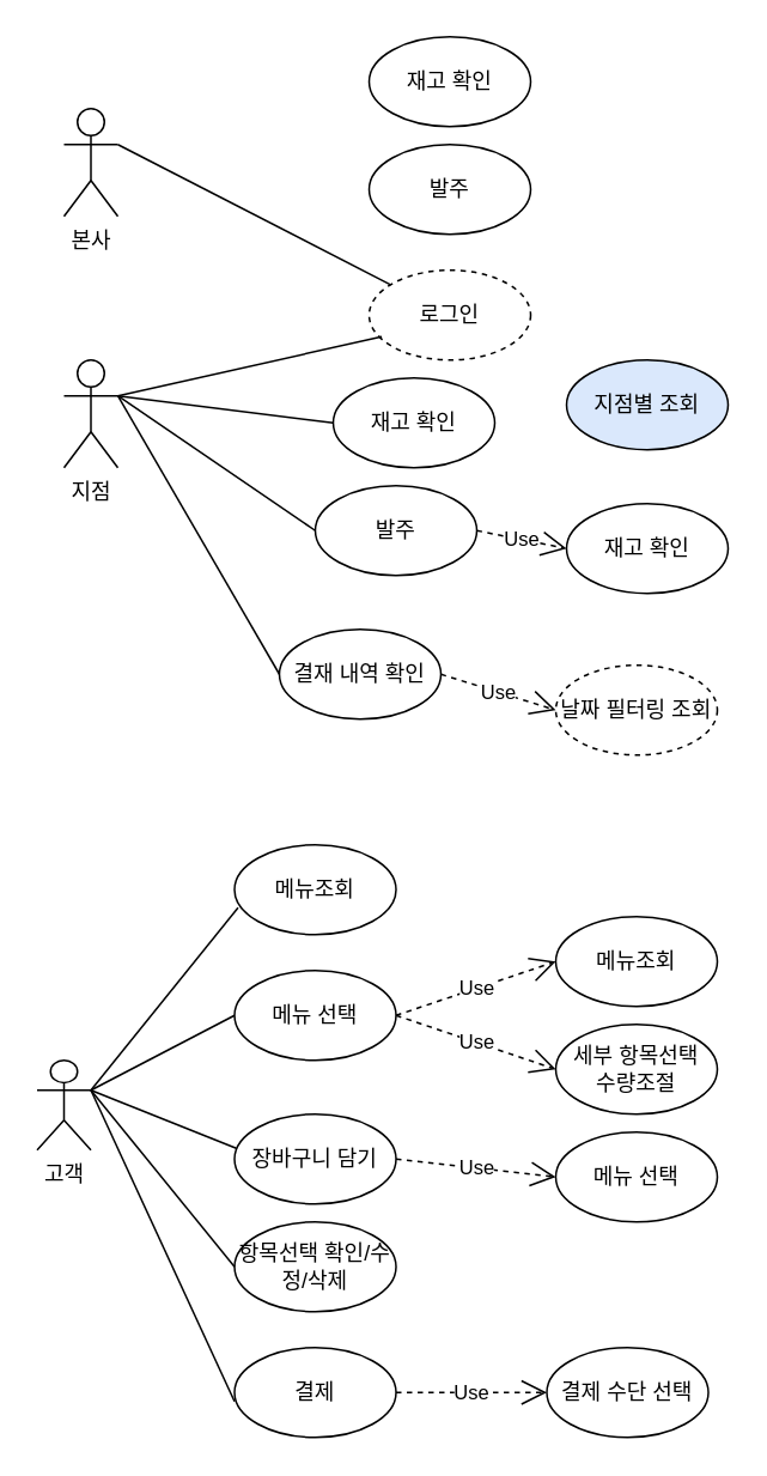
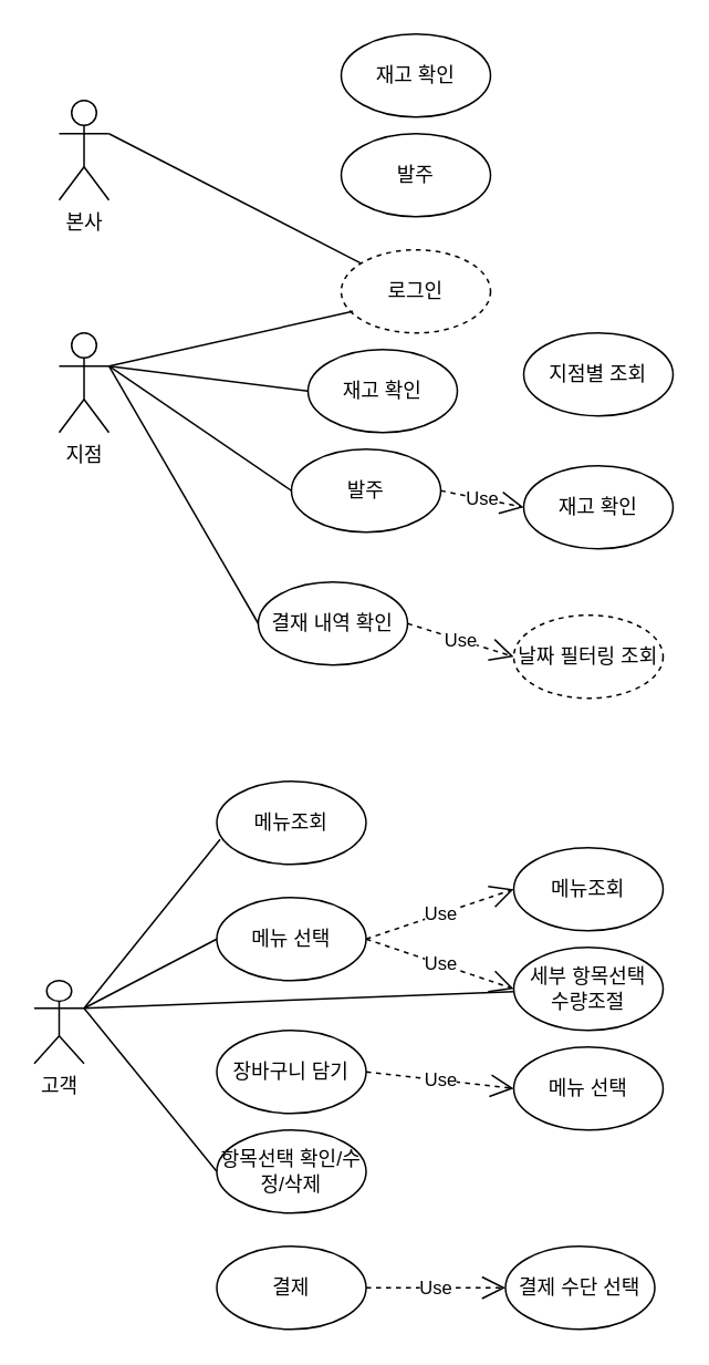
  <mxCell id="0" />
  <mxCell id="1" parent="0" />
  <mxCell id="2" value="본사" style="shape=umlActor;verticalLabelPosition=bottom;verticalAlign=top;html=1;outlineConnect=0;" parent="1" vertex="1"><mxGeometry x="35" y="60" width="30" height="60" as="geometry" /></mxCell>
  <mxCell id="3" value="지점" style="shape=umlActor;verticalLabelPosition=bottom;verticalAlign=top;html=1;outlineConnect=0;" parent="1" vertex="1"><mxGeometry x="35" y="200" width="30" height="60" as="geometry" /></mxCell>
  <mxCell id="4" value="고객" style="shape=umlActor;verticalLabelPosition=bottom;verticalAlign=top;html=1;outlineConnect=0;" parent="1" vertex="1"><mxGeometry x="20" y="590" width="30" height="50" as="geometry" /></mxCell>
  <mxCell id="5" value="&lt;font style=&quot;vertical-align: inherit;&quot;&gt;&lt;font style=&quot;vertical-align: inherit;&quot;&gt;&lt;font style=&quot;vertical-align: inherit;&quot;&gt;&lt;font style=&quot;vertical-align: inherit;&quot;&gt;&lt;font style=&quot;vertical-align: inherit;&quot;&gt;&lt;font style=&quot;vertical-align: inherit;&quot;&gt;로그인&lt;/font&gt;&lt;/font&gt;&lt;/font&gt;&lt;/font&gt;&lt;/font&gt;&lt;/font&gt;" style="ellipse;whiteSpace=wrap;html=1;dashed=1;" parent="1" vertex="1"><mxGeometry x="205" y="150" width="90" height="50" as="geometry" /></mxCell>
  <mxCell id="6" value="" style="endArrow=none;html=1;rounded=0;exitX=1;exitY=0.333;exitDx=0;exitDy=0;exitPerimeter=0;" parent="1" source="2" target="5" edge="1"><mxGeometry width="50" height="50" relative="1" as="geometry"><mxPoint x="215" y="220" as="sourcePoint" /><mxPoint x="265" y="170" as="targetPoint" /></mxGeometry></mxCell>
  <mxCell id="7" value="" style="endArrow=none;html=1;rounded=0;entryX=0.078;entryY=0.74;entryDx=0;entryDy=0;entryPerimeter=0;" parent="1" target="5" edge="1"><mxGeometry width="50" height="50" relative="1" as="geometry"><mxPoint x="65" y="220" as="sourcePoint" /><mxPoint x="218.18" y="219.998" as="targetPoint" /></mxGeometry></mxCell>
  <mxCell id="8" value="&lt;font style=&quot;vertical-align: inherit;&quot;&gt;&lt;font style=&quot;vertical-align: inherit;&quot;&gt;&lt;font style=&quot;vertical-align: inherit;&quot;&gt;&lt;font style=&quot;vertical-align: inherit;&quot;&gt;&lt;font style=&quot;vertical-align: inherit;&quot;&gt;&lt;font style=&quot;vertical-align: inherit;&quot;&gt;메뉴조회&lt;/font&gt;&lt;/font&gt;&lt;/font&gt;&lt;/font&gt;&lt;/font&gt;&lt;/font&gt;" style="ellipse;whiteSpace=wrap;html=1;" parent="1" vertex="1"><mxGeometry x="309" y="510" width="90" height="50" as="geometry" /></mxCell>
  <mxCell id="9" value="" style="endArrow=none;html=1;rounded=0;exitX=1;exitY=0.333;exitDx=0;exitDy=0;entryX=0;entryY=0.5;entryDx=0;entryDy=0;exitPerimeter=0;" parent="1" source="4" target="10" edge="1"><mxGeometry width="50" height="50" relative="1" as="geometry"><mxPoint x="190" y="610" as="sourcePoint" /><mxPoint x="250" y="640" as="targetPoint" /></mxGeometry></mxCell>
  <mxCell id="10" value="메뉴 선택" style="ellipse;whiteSpace=wrap;html=1;" parent="1" vertex="1"><mxGeometry x="130" y="540" width="90" height="50" as="geometry" /></mxCell>
  <mxCell id="11" value="세부 항목선택&lt;div&gt;수량조절&lt;/div&gt;" style="ellipse;whiteSpace=wrap;html=1;" parent="1" vertex="1"><mxGeometry x="309" y="570" width="90" height="50" as="geometry" /></mxCell>
  <mxCell id="12" value="장바구니 담기" style="ellipse;whiteSpace=wrap;html=1;" parent="1" vertex="1"><mxGeometry x="130" y="620" width="90" height="50" as="geometry" /></mxCell>
  <mxCell id="13" value="결제" style="ellipse;whiteSpace=wrap;html=1;" parent="1" vertex="1"><mxGeometry x="130" y="750" width="90" height="50" as="geometry" /></mxCell>
  <mxCell id="14" value="결제 수단 선택" style="ellipse;whiteSpace=wrap;html=1;" parent="1" vertex="1"><mxGeometry x="304" y="750" width="90" height="50" as="geometry" /></mxCell>
- <mxCell id="15" value="" style="endArrow=none;html=1;rounded=0;exitX=0;exitY=0.6;exitDx=0;exitDy=0;exitPerimeter=0;entryX=1;entryY=0.333;entryDx=0;entryDy=0;entryPerimeter=0;" parent="1" source="13" edge="1" target="4"><mxGeometry width="50" height="50" relative="1" as="geometry"><mxPoint x="140" y="665" as="sourcePoint" /><mxPoint x="50" y="610" as="targetPoint" /></mxGeometry></mxCell>
  <mxCell id="16" value="Use" style="endArrow=open;endSize=12;dashed=1;html=1;rounded=0;entryX=0;entryY=0.5;entryDx=0;entryDy=0;exitX=1;exitY=0.5;exitDx=0;exitDy=0;" parent="1" source="10" target="8" edge="1"><mxGeometry width="160" relative="1" as="geometry"><mxPoint x="280" y="480" as="sourcePoint" /><mxPoint x="430" y="490" as="targetPoint" /></mxGeometry></mxCell>
  <mxCell id="17" value="Use" style="endArrow=open;endSize=12;dashed=1;html=1;rounded=0;entryX=0;entryY=0.5;entryDx=0;entryDy=0;exitX=1;exitY=0.5;exitDx=0;exitDy=0;" parent="1" source="10" target="11" edge="1"><mxGeometry width="160" relative="1" as="geometry"><mxPoint x="380" y="500" as="sourcePoint" /><mxPoint x="309" y="595" as="targetPoint" /></mxGeometry></mxCell>
  <mxCell id="18" value="&lt;font style=&quot;vertical-align: inherit;&quot;&gt;&lt;font style=&quot;vertical-align: inherit;&quot;&gt;&lt;font style=&quot;vertical-align: inherit;&quot;&gt;&lt;font style=&quot;vertical-align: inherit;&quot;&gt;&lt;font style=&quot;vertical-align: inherit;&quot;&gt;&lt;font style=&quot;vertical-align: inherit;&quot;&gt;메뉴조회&lt;/font&gt;&lt;/font&gt;&lt;/font&gt;&lt;/font&gt;&lt;/font&gt;&lt;/font&gt;" style="ellipse;whiteSpace=wrap;html=1;" parent="1" vertex="1"><mxGeometry x="130" y="470" width="90" height="50" as="geometry" /></mxCell>
  <mxCell id="19" value="" style="endArrow=none;html=1;rounded=0;exitX=1;exitY=0.333;exitDx=0;exitDy=0;entryX=0.022;entryY=0.7;entryDx=0;entryDy=0;exitPerimeter=0;entryPerimeter=0;" parent="1" source="4" target="18" edge="1"><mxGeometry width="50" height="50" relative="1" as="geometry"><mxPoint x="60" y="620" as="sourcePoint" /><mxPoint x="190" y="575" as="targetPoint" /></mxGeometry></mxCell>
  <mxCell id="20" value="Use" style="endArrow=open;endSize=12;dashed=1;html=1;rounded=0;entryX=0;entryY=0.5;entryDx=0;entryDy=0;exitX=1;exitY=0.5;exitDx=0;exitDy=0;" parent="1" source="13" target="14" edge="1"><mxGeometry width="160" relative="1" as="geometry"><mxPoint x="270" y="675" as="sourcePoint" /><mxPoint x="359" y="705" as="targetPoint" /></mxGeometry></mxCell>
- <mxCell id="21" value="" style="endArrow=none;html=1;rounded=0;entryX=0.011;entryY=0.38;entryDx=0;entryDy=0;entryPerimeter=0;exitX=1;exitY=0.333;exitDx=0;exitDy=0;exitPerimeter=0;" parent="1" source="4" target="12" edge="1"><mxGeometry width="50" height="50" relative="1" as="geometry"><mxPoint x="90" y="610" as="sourcePoint" /><mxPoint x="140" y="575" as="targetPoint" /></mxGeometry></mxCell>
+ <mxCell id="21" value="" style="endArrow=none;html=1;rounded=0;exitX=1;exitY=0.333;exitDx=0;exitDy=0;exitPerimeter=0;" parent="1" source="4" target="11" edge="1"><mxGeometry width="50" height="50" relative="1" as="geometry"><mxPoint x="90" y="610" as="sourcePoint" /><mxPoint x="140" y="575" as="targetPoint" /></mxGeometry></mxCell>
  <mxCell id="22" value="메뉴 선택" style="ellipse;whiteSpace=wrap;html=1;" parent="1" vertex="1"><mxGeometry x="309" y="630" width="90" height="50" as="geometry" /></mxCell>
  <mxCell id="23" value="Use" style="endArrow=open;endSize=12;dashed=1;html=1;rounded=0;entryX=0;entryY=0.5;entryDx=0;entryDy=0;exitX=1;exitY=0.5;exitDx=0;exitDy=0;" parent="1" source="12" target="22" edge="1"><mxGeometry width="160" relative="1" as="geometry"><mxPoint x="230" y="630" as="sourcePoint" /><mxPoint x="319" y="660" as="targetPoint" /></mxGeometry></mxCell>
  <mxCell id="24" value="항목선택 확인/수정/삭제" style="ellipse;whiteSpace=wrap;html=1;" parent="1" vertex="1"><mxGeometry x="130" y="680" width="90" height="50" as="geometry" /></mxCell>
  <mxCell id="25" value="" style="endArrow=none;html=1;rounded=0;exitX=1;exitY=0.333;exitDx=0;exitDy=0;exitPerimeter=0;entryX=0;entryY=0.5;entryDx=0;entryDy=0;" edge="1" parent="1" source="4" target="24"><mxGeometry width="50" height="50" relative="1" as="geometry"><mxPoint x="60" y="620" as="sourcePoint" /><mxPoint x="120" y="700" as="targetPoint" /></mxGeometry></mxCell>
  <mxCell id="26" value="결재 내역 확인" style="ellipse;whiteSpace=wrap;html=1;" vertex="1" parent="1"><mxGeometry x="155" y="350" width="90" height="50" as="geometry" /></mxCell>
  <mxCell id="27" value="재고 확인" style="ellipse;whiteSpace=wrap;html=1;" vertex="1" parent="1"><mxGeometry x="315" y="280" width="90" height="50" as="geometry" /></mxCell>
  <mxCell id="28" value="Use" style="endArrow=open;endSize=12;dashed=1;html=1;rounded=0;entryX=0;entryY=0.5;entryDx=0;entryDy=0;exitX=1;exitY=0.5;exitDx=0;exitDy=0;" edge="1" parent="1" source="31" target="27"><mxGeometry width="160" relative="1" as="geometry"><mxPoint x="265" y="410" as="sourcePoint" /><mxPoint x="354" y="380" as="targetPoint" /></mxGeometry></mxCell>
  <mxCell id="29" value="" style="endArrow=none;html=1;rounded=0;exitX=1;exitY=0.333;exitDx=0;exitDy=0;exitPerimeter=0;entryX=0;entryY=0.5;entryDx=0;entryDy=0;" edge="1" parent="1" source="3" target="31"><mxGeometry width="50" height="50" relative="1" as="geometry"><mxPoint x="55" y="284" as="sourcePoint" /><mxPoint x="205" y="215" as="targetPoint" /></mxGeometry></mxCell>
  <mxCell id="30" value="" style="endArrow=none;html=1;rounded=0;exitX=1;exitY=0.333;exitDx=0;exitDy=0;exitPerimeter=0;entryX=0;entryY=0.5;entryDx=0;entryDy=0;" edge="1" parent="1" source="3" target="26"><mxGeometry width="50" height="50" relative="1" as="geometry"><mxPoint x="65" y="240" as="sourcePoint" /><mxPoint x="215" y="225" as="targetPoint" /></mxGeometry></mxCell>
  <mxCell id="31" value="발주" style="ellipse;whiteSpace=wrap;html=1;" vertex="1" parent="1"><mxGeometry x="175" y="270" width="90" height="50" as="geometry" /></mxCell>
- <mxCell id="32" value="지점별 조회" style="ellipse;whiteSpace=wrap;html=1;fillColor=#dae8fc;" vertex="1" parent="1"><mxGeometry x="315" y="200" width="90" height="50" as="geometry" /></mxCell>
+ <mxCell id="32" value="지점별 조회" style="ellipse;whiteSpace=wrap;html=1;" vertex="1" parent="1"><mxGeometry x="315" y="200" width="90" height="50" as="geometry" /></mxCell>
  <mxCell id="33" value="날짜 필터링 조회" style="ellipse;whiteSpace=wrap;html=1;dashed=1;" vertex="1" parent="1"><mxGeometry x="309" y="370" width="90" height="50" as="geometry" /></mxCell>
  <mxCell id="34" value="Use" style="endArrow=open;endSize=12;dashed=1;html=1;rounded=0;entryX=0;entryY=0.5;entryDx=0;entryDy=0;exitX=1;exitY=0.5;exitDx=0;exitDy=0;" edge="1" parent="1" source="26" target="33"><mxGeometry width="160" relative="1" as="geometry"><mxPoint x="315" y="345" as="sourcePoint" /><mxPoint x="374" y="315" as="targetPoint" /></mxGeometry></mxCell>
  <mxCell id="35" value="발주" style="ellipse;whiteSpace=wrap;html=1;" vertex="1" parent="1"><mxGeometry x="205" y="80" width="90" height="50" as="geometry" /></mxCell>
  <mxCell id="36" value="재고 확인" style="ellipse;whiteSpace=wrap;html=1;" vertex="1" parent="1"><mxGeometry x="205" y="20" width="90" height="50" as="geometry" /></mxCell>
  <mxCell id="37" value="재고 확인" style="ellipse;whiteSpace=wrap;html=1;" vertex="1" parent="1"><mxGeometry x="185" y="210" width="90" height="50" as="geometry" /></mxCell>
  <mxCell id="38" value="" style="endArrow=none;html=1;rounded=0;exitX=1;exitY=0.333;exitDx=0;exitDy=0;exitPerimeter=0;entryX=0;entryY=0.5;entryDx=0;entryDy=0;" edge="1" parent="1" source="3" target="37"><mxGeometry width="50" height="50" relative="1" as="geometry"><mxPoint x="75" y="230" as="sourcePoint" /><mxPoint x="215" y="335" as="targetPoint" /></mxGeometry></mxCell>
